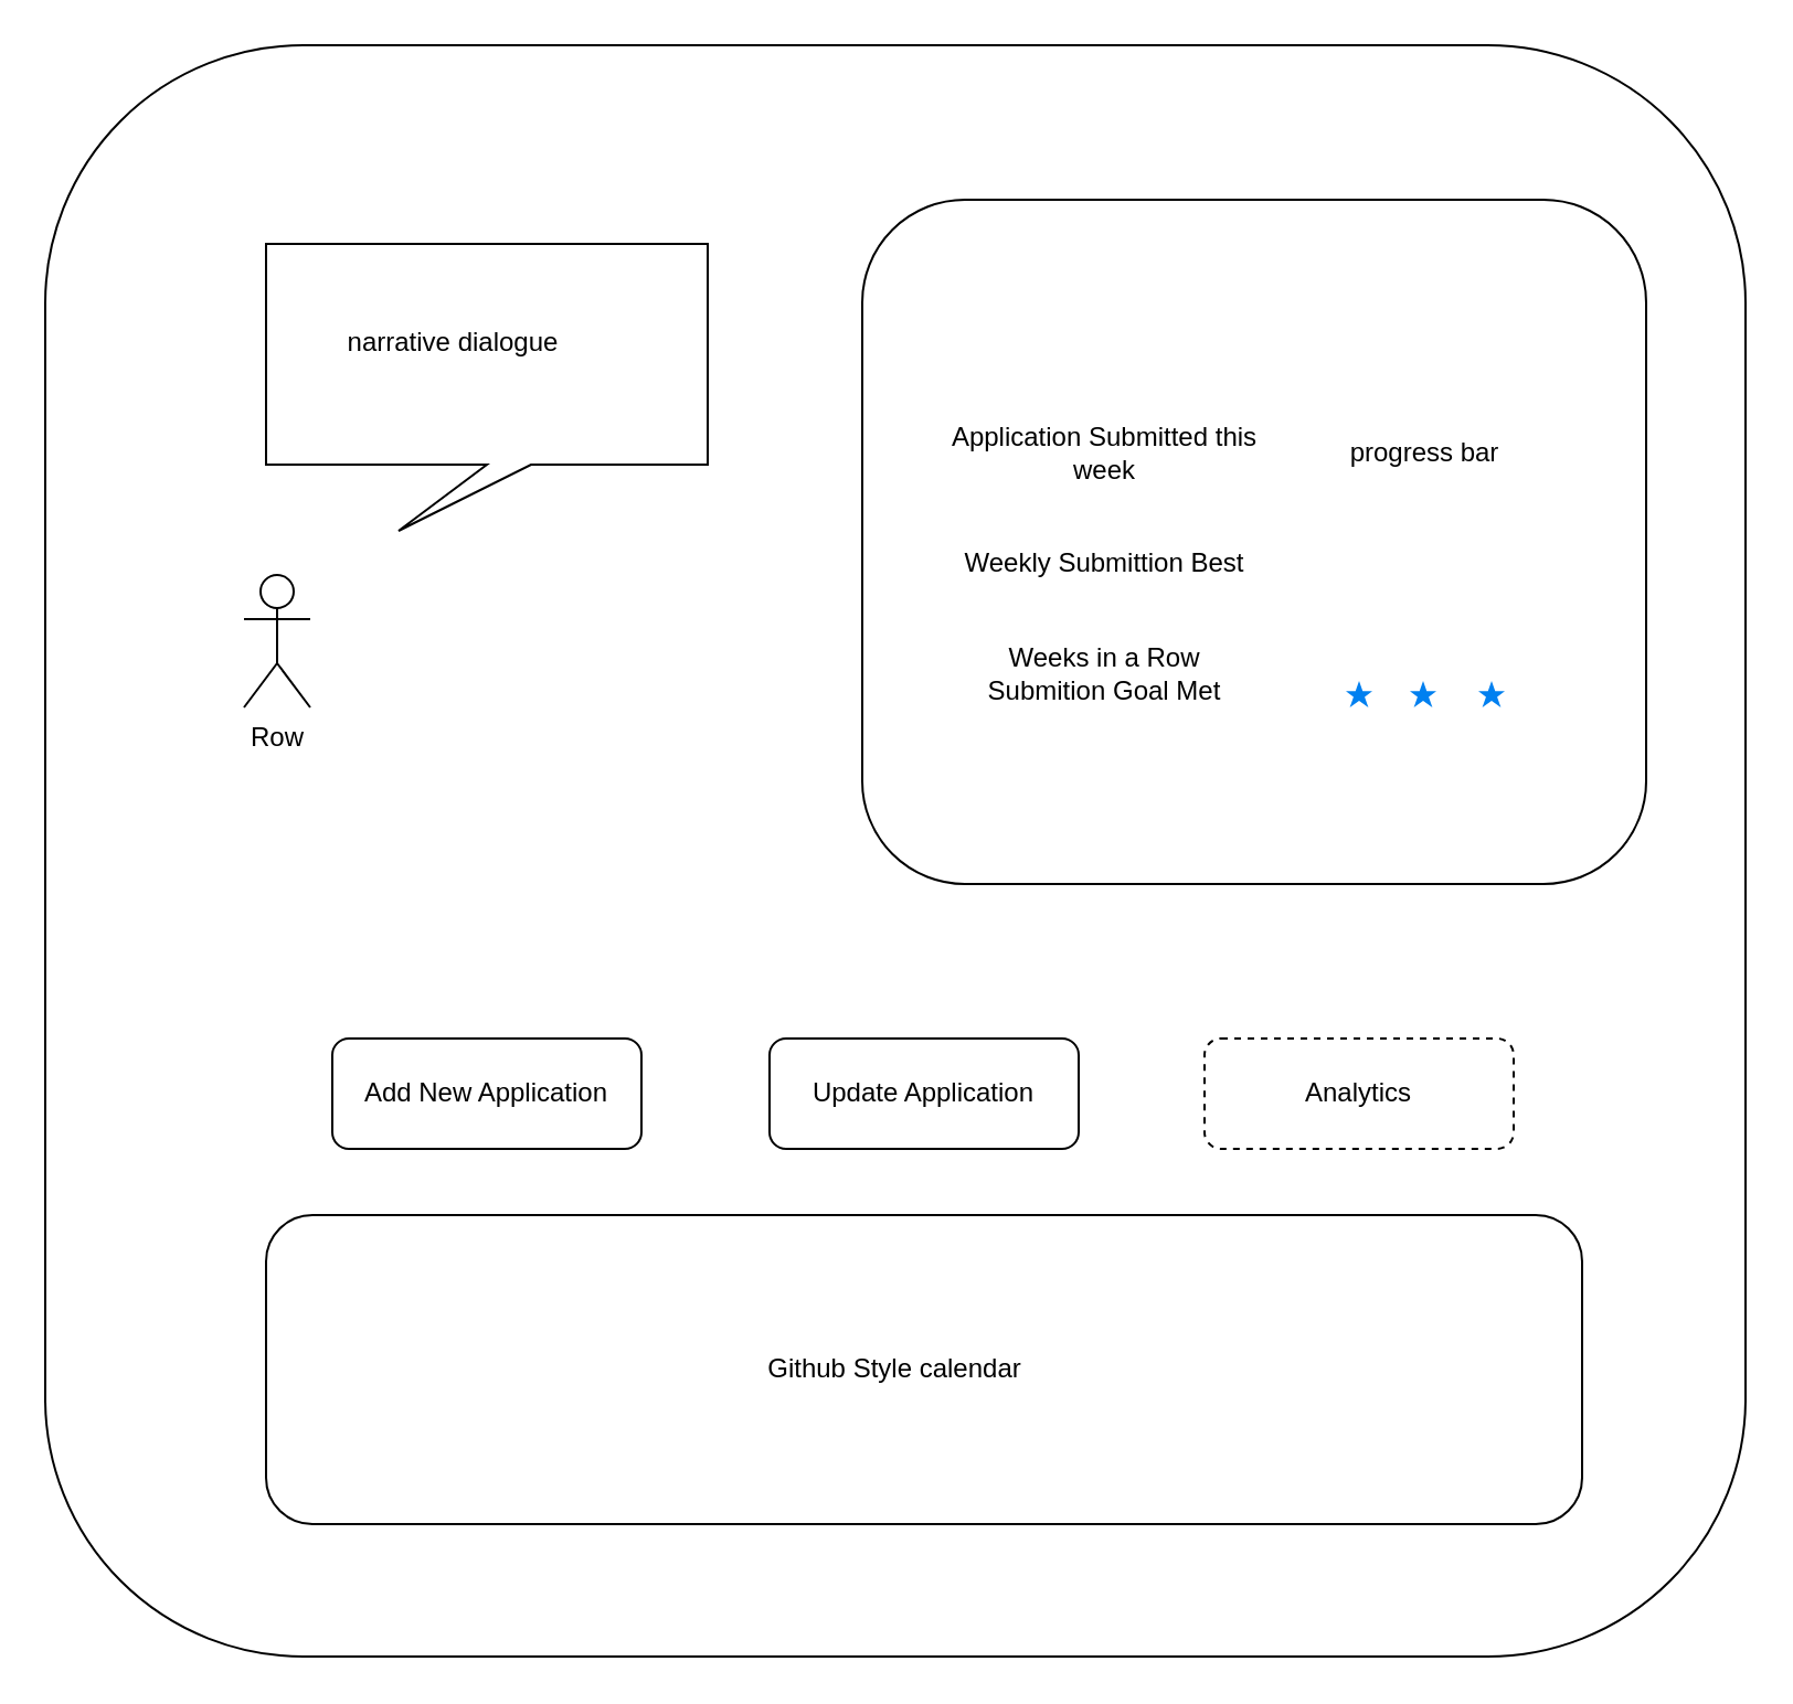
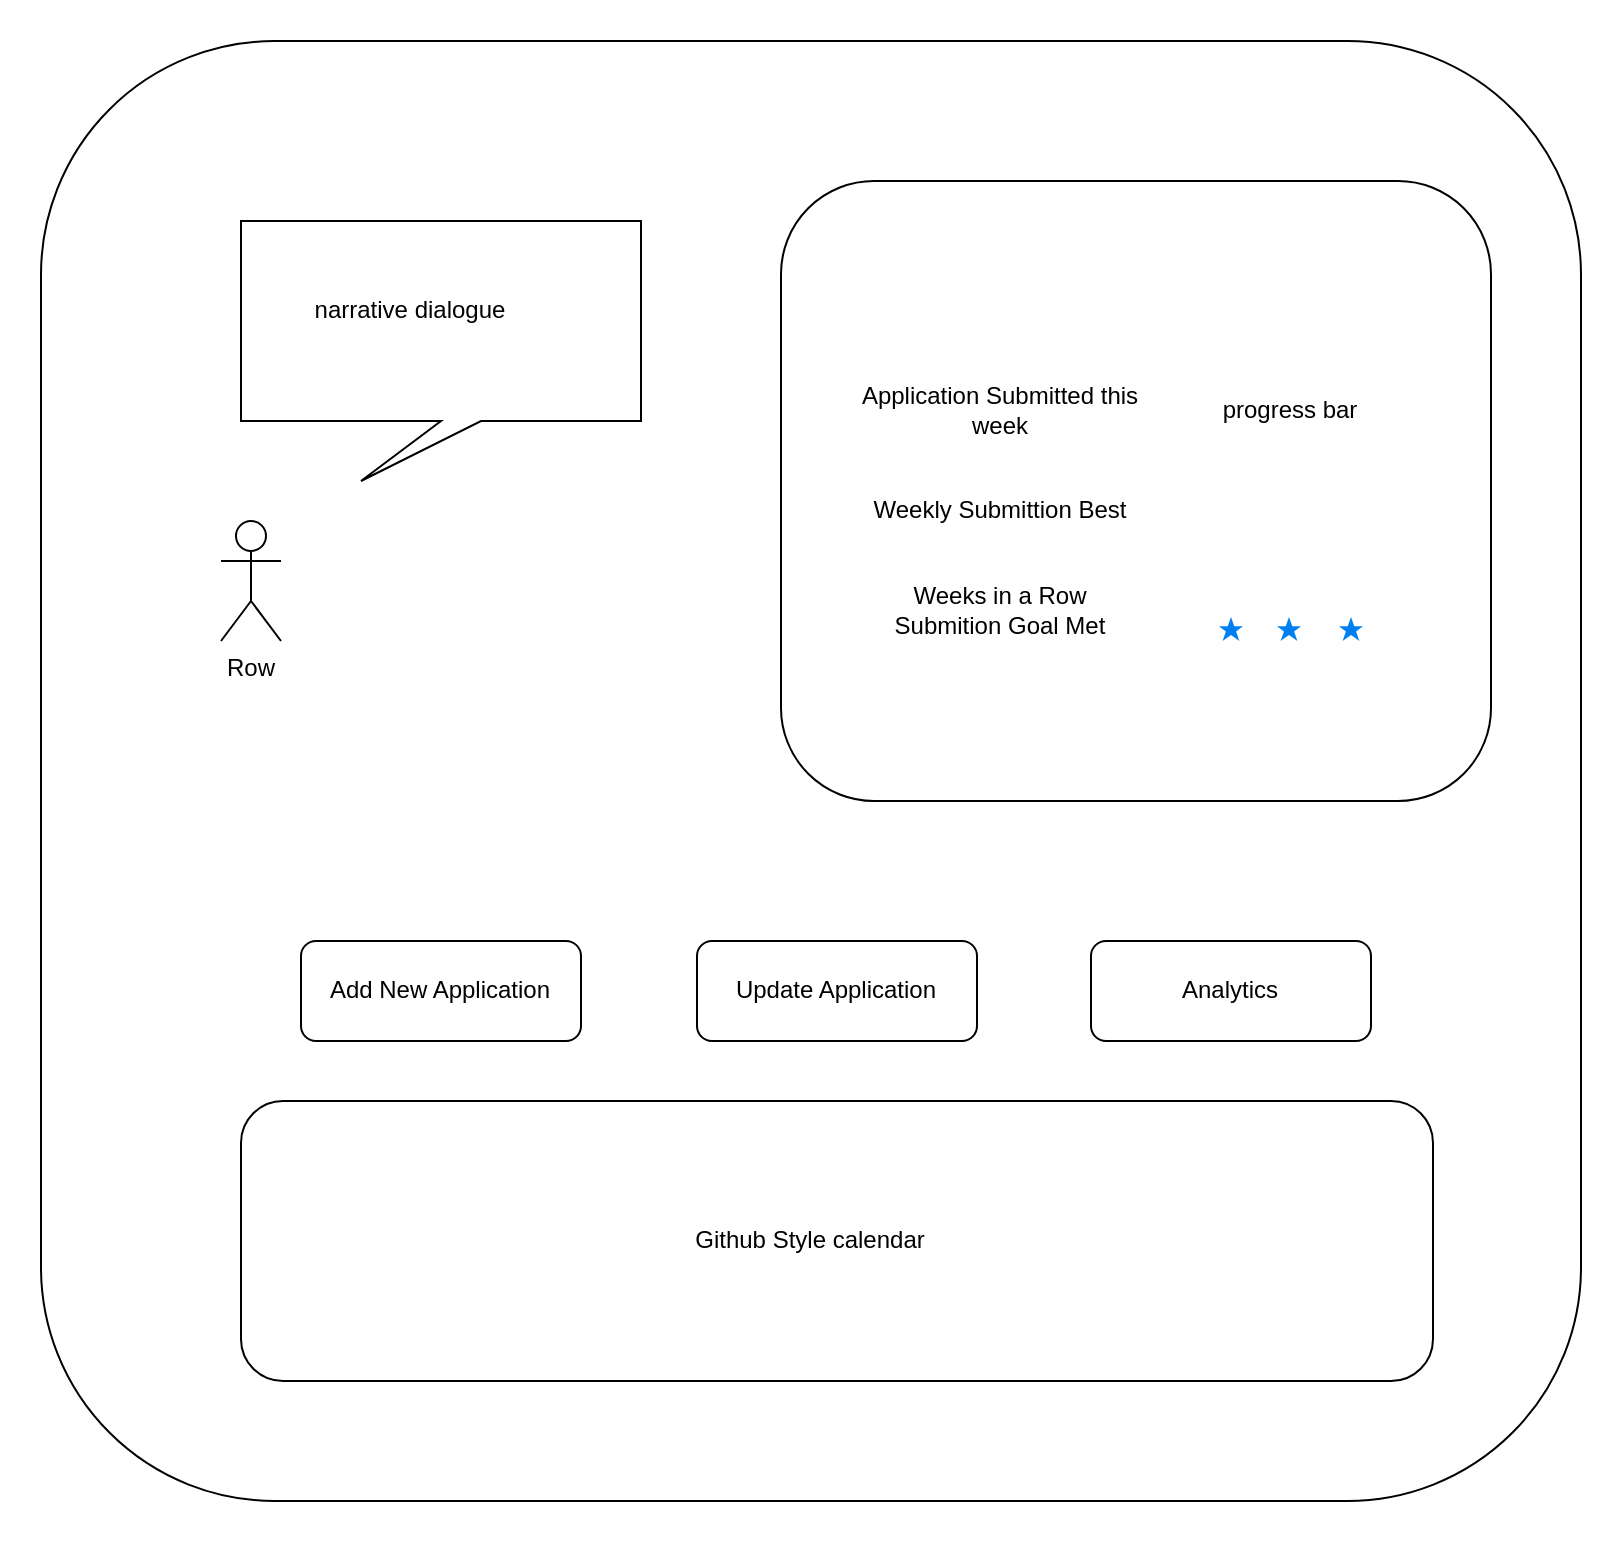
  <mxCell id="0" />
  <mxCell id="1" parent="0" />
  <mxCell id="2" value="" style="rounded=1;whiteSpace=wrap;html=1;arcSize=16;" parent="1" vertex="1"><mxGeometry x="20" y="20" width="770" height="730" as="geometry" /></mxCell>
  <mxCell id="3" value="Add New Application" style="rounded=1;whiteSpace=wrap;html=1;" parent="1" vertex="1"><mxGeometry x="150" y="470" width="140" height="50" as="geometry" /></mxCell>
  <mxCell id="4" value="" style="rounded=1;whiteSpace=wrap;html=1;" parent="1" vertex="1"><mxGeometry x="390" y="90" width="355" height="310" as="geometry" /></mxCell>
  <mxCell id="5" value="Row" style="shape=umlActor;verticalLabelPosition=bottom;verticalAlign=top;html=1;outlineConnect=0;" parent="1" vertex="1"><mxGeometry x="110" y="260" width="30" height="60" as="geometry" /></mxCell>
  <mxCell id="6" value="Application Submitted this week" style="text;html=1;strokeColor=none;fillColor=none;align=center;verticalAlign=middle;whiteSpace=wrap;rounded=0;" parent="1" vertex="1"><mxGeometry x="425" y="190" width="150" height="30" as="geometry" /></mxCell>
  <mxCell id="7" value="Weekly Submittion Best" style="text;html=1;strokeColor=none;fillColor=none;align=center;verticalAlign=middle;whiteSpace=wrap;rounded=0;" parent="1" vertex="1"><mxGeometry x="435" y="240" width="130" height="30" as="geometry" /></mxCell>
  <mxCell id="8" value="Weeks in a Row Submition Goal Met" style="text;html=1;strokeColor=none;fillColor=none;align=center;verticalAlign=middle;whiteSpace=wrap;rounded=0;" parent="1" vertex="1"><mxGeometry x="440" y="290" width="120" height="30" as="geometry" /></mxCell>
  <mxCell id="9" value="" style="html=1;verticalLabelPosition=bottom;labelBackgroundColor=#ffffff;verticalAlign=top;shadow=0;dashed=0;strokeWidth=2;shape=mxgraph.ios7.misc.star;fillColor=#0080f0;strokeColor=none;sketch=0;" parent="1" vertex="1"><mxGeometry x="609" y="308" width="12" height="12" as="geometry" /></mxCell>
  <mxCell id="10" value="" style="html=1;verticalLabelPosition=bottom;labelBackgroundColor=#ffffff;verticalAlign=top;shadow=0;dashed=0;strokeWidth=2;shape=mxgraph.ios7.misc.star;fillColor=#0080f0;strokeColor=none;sketch=0;" parent="1" vertex="1"><mxGeometry x="638" y="308" width="12" height="12" as="geometry" /></mxCell>
  <mxCell id="11" value="" style="html=1;verticalLabelPosition=bottom;labelBackgroundColor=#ffffff;verticalAlign=top;shadow=0;dashed=0;strokeWidth=2;shape=mxgraph.ios7.misc.star;fillColor=#0080f0;strokeColor=none;sketch=0;" parent="1" vertex="1"><mxGeometry x="669" y="308" width="12" height="12" as="geometry" /></mxCell>
  <mxCell id="12" value="progress bar" style="text;html=1;strokeColor=none;fillColor=none;align=center;verticalAlign=middle;whiteSpace=wrap;rounded=0;" parent="1" vertex="1"><mxGeometry x="600" y="190" width="90" height="30" as="geometry" /></mxCell>
  <mxCell id="13" value="" style="shape=callout;whiteSpace=wrap;html=1;perimeter=calloutPerimeter;position2=0.3;" parent="1" vertex="1"><mxGeometry x="120" y="110" width="200" height="130" as="geometry" /></mxCell>
  <mxCell id="14" value="narrative dialogue" style="text;html=1;strokeColor=none;fillColor=none;align=center;verticalAlign=middle;whiteSpace=wrap;rounded=0;" parent="1" vertex="1"><mxGeometry x="150" y="130" width="110" height="50" as="geometry" /></mxCell>
  <mxCell id="15" value="" style="rounded=1;whiteSpace=wrap;html=1;" parent="1" vertex="1"><mxGeometry x="120" y="550" width="596" height="140" as="geometry" /></mxCell>
  <mxCell id="16" value="Github Style calendar&lt;br&gt;" style="text;html=1;strokeColor=none;fillColor=none;align=center;verticalAlign=middle;whiteSpace=wrap;rounded=0;" parent="1" vertex="1"><mxGeometry x="310" y="605" width="190" height="30" as="geometry" /></mxCell>
  <mxCell id="17" value="Update Application" style="rounded=1;whiteSpace=wrap;html=1;" parent="1" vertex="1"><mxGeometry x="348" y="470" width="140" height="50" as="geometry" /></mxCell>
- <mxCell id="18" value="Analytics" style="rounded=1;whiteSpace=wrap;html=1;dashed=1;" parent="1" vertex="1"><mxGeometry x="545" y="470" width="140" height="50" as="geometry" /></mxCell>
+ <mxCell id="18" value="Analytics" style="rounded=1;whiteSpace=wrap;html=1;" parent="1" vertex="1"><mxGeometry x="545" y="470" width="140" height="50" as="geometry" /></mxCell>
